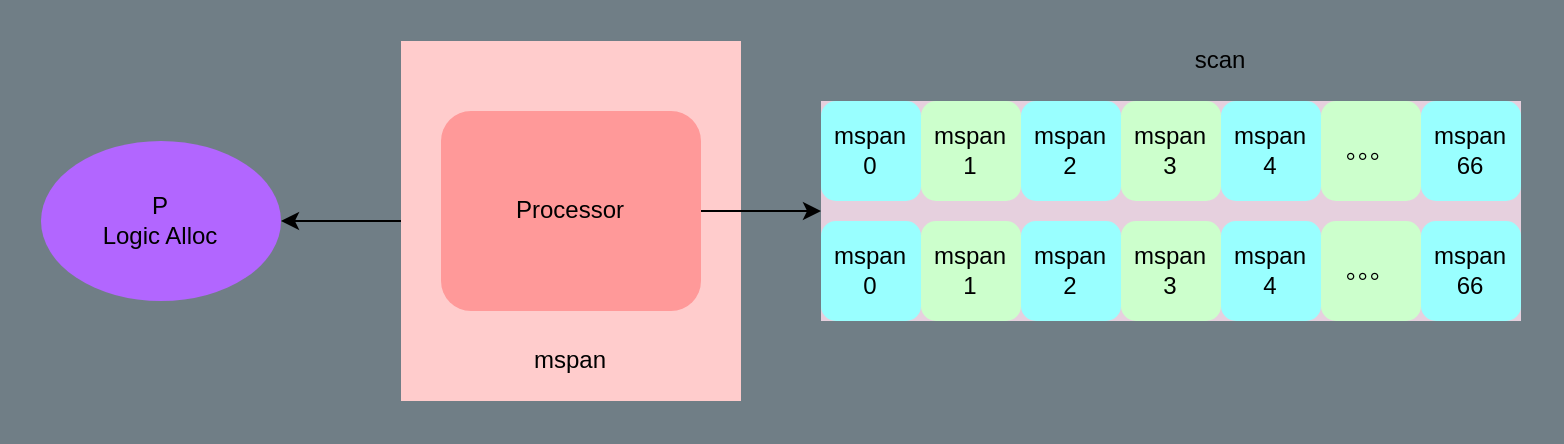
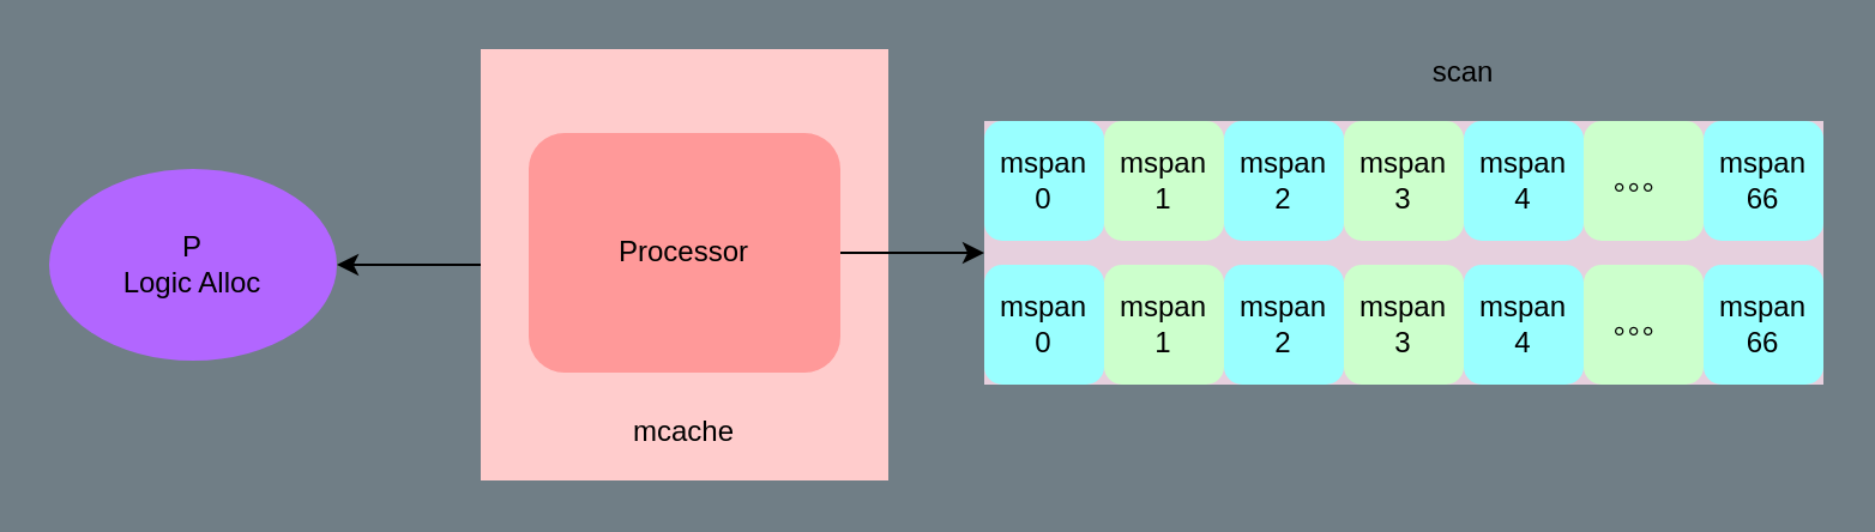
  <mxCell id="0" />
  <mxCell id="1" parent="0" />
  <mxCell id="2" value="P&lt;br&gt;Logic Alloc" style="ellipse;whiteSpace=wrap;html=1;rounded=0;shadow=0;fillColor=#B266FF;strokeColor=none;" vertex="1" parent="1"><mxGeometry x="20" y="70" width="120" height="80" as="geometry" /></mxCell>
  <mxCell id="3" style="edgeStyle=none;rounded=0;orthogonalLoop=1;jettySize=auto;html=1;entryX=1;entryY=0.5;entryDx=0;entryDy=0;shadow=0;startArrow=none;startFill=0;endArrow=classic;endFill=1;" edge="1" parent="1" source="4" target="2"><mxGeometry relative="1" as="geometry" /></mxCell>
  <mxCell id="4" value="" style="rounded=0;whiteSpace=wrap;html=1;shadow=0;fillColor=#FFCCCC;strokeColor=none;" vertex="1" parent="1"><mxGeometry x="200" y="20" width="170" height="180" as="geometry" /></mxCell>
  <mxCell id="5" style="edgeStyle=none;rounded=0;orthogonalLoop=1;jettySize=auto;html=1;exitX=1;exitY=0.5;exitDx=0;exitDy=0;shadow=0;startArrow=none;startFill=0;endArrow=classic;endFill=1;entryX=0;entryY=0.5;entryDx=0;entryDy=0;" edge="1" parent="1" source="6" target="8"><mxGeometry relative="1" as="geometry"><mxPoint x="400" y="105" as="targetPoint" /></mxGeometry></mxCell>
  <mxCell id="6" value="Processor" style="rounded=1;whiteSpace=wrap;html=1;shadow=0;fillColor=#FF9999;strokeColor=none;" vertex="1" parent="1"><mxGeometry x="220" y="55" width="130" height="100" as="geometry" /></mxCell>
- <mxCell id="7" value="mspan" style="text;html=1;strokeColor=none;fillColor=none;align=center;verticalAlign=middle;whiteSpace=wrap;rounded=0;shadow=0;" vertex="1" parent="1"><mxGeometry x="265" y="170" width="40" height="20" as="geometry" /></mxCell>
+ <mxCell id="7" value="mcache" style="text;html=1;strokeColor=none;fillColor=none;align=center;verticalAlign=middle;whiteSpace=wrap;rounded=0;shadow=0;" vertex="1" parent="1"><mxGeometry x="265" y="170" width="40" height="20" as="geometry" /></mxCell>
  <mxCell id="8" value="" style="rounded=0;whiteSpace=wrap;html=1;shadow=0;fillColor=#E6D0DE;strokeColor=none;" vertex="1" parent="1"><mxGeometry x="410" y="50" width="350" height="110" as="geometry" /></mxCell>
  <mxCell id="9" value="mspan&lt;br&gt;0" style="rounded=1;whiteSpace=wrap;html=1;shadow=0;strokeColor=none;fillColor=#99FFFF;" vertex="1" parent="1"><mxGeometry x="410" y="50" width="50" height="50" as="geometry" /></mxCell>
  <mxCell id="10" value="mspan&lt;br&gt;1" style="rounded=1;whiteSpace=wrap;html=1;shadow=0;strokeColor=none;fillColor=#CCFFCC;" vertex="1" parent="1"><mxGeometry x="460" y="50" width="50" height="50" as="geometry" /></mxCell>
  <mxCell id="11" value="mspan&lt;br&gt;2" style="rounded=1;whiteSpace=wrap;html=1;shadow=0;strokeColor=none;fillColor=#99FFFF;" vertex="1" parent="1"><mxGeometry x="510" y="50" width="50" height="50" as="geometry" /></mxCell>
  <mxCell id="12" value="mspan&lt;br&gt;3" style="rounded=1;whiteSpace=wrap;html=1;shadow=0;strokeColor=none;fillColor=#CCFFCC;" vertex="1" parent="1"><mxGeometry x="560" y="50" width="50" height="50" as="geometry" /></mxCell>
  <mxCell id="13" value="mspan&lt;br&gt;4" style="rounded=1;whiteSpace=wrap;html=1;shadow=0;strokeColor=none;fillColor=#99FFFF;" vertex="1" parent="1"><mxGeometry x="610" y="50" width="50" height="50" as="geometry" /></mxCell>
  <mxCell id="14" value="。。。" style="rounded=1;whiteSpace=wrap;html=1;shadow=0;strokeColor=none;fillColor=#CCFFCC;" vertex="1" parent="1"><mxGeometry x="660" y="50" width="50" height="50" as="geometry" /></mxCell>
  <mxCell id="15" value="mspan&lt;br&gt;66" style="rounded=1;whiteSpace=wrap;html=1;shadow=0;strokeColor=none;fillColor=#99FFFF;" vertex="1" parent="1"><mxGeometry x="710" y="50" width="50" height="50" as="geometry" /></mxCell>
  <mxCell id="16" value="mspan&lt;br&gt;0" style="rounded=1;whiteSpace=wrap;html=1;shadow=0;strokeColor=none;fillColor=#99FFFF;" vertex="1" parent="1"><mxGeometry x="410" y="110" width="50" height="50" as="geometry" /></mxCell>
  <mxCell id="17" value="mspan&lt;br&gt;1" style="rounded=1;whiteSpace=wrap;html=1;shadow=0;strokeColor=none;fillColor=#CCFFCC;" vertex="1" parent="1"><mxGeometry x="460" y="110" width="50" height="50" as="geometry" /></mxCell>
  <mxCell id="18" value="mspan&lt;br&gt;2" style="rounded=1;whiteSpace=wrap;html=1;shadow=0;strokeColor=none;fillColor=#99FFFF;" vertex="1" parent="1"><mxGeometry x="510" y="110" width="50" height="50" as="geometry" /></mxCell>
  <mxCell id="19" value="mspan&lt;br&gt;3" style="rounded=1;whiteSpace=wrap;html=1;shadow=0;strokeColor=none;fillColor=#CCFFCC;" vertex="1" parent="1"><mxGeometry x="560" y="110" width="50" height="50" as="geometry" /></mxCell>
  <mxCell id="20" value="mspan&lt;br&gt;4" style="rounded=1;whiteSpace=wrap;html=1;shadow=0;strokeColor=none;fillColor=#99FFFF;" vertex="1" parent="1"><mxGeometry x="610" y="110" width="50" height="50" as="geometry" /></mxCell>
  <mxCell id="21" value="。。。" style="rounded=1;whiteSpace=wrap;html=1;shadow=0;strokeColor=none;fillColor=#CCFFCC;" vertex="1" parent="1"><mxGeometry x="660" y="110" width="50" height="50" as="geometry" /></mxCell>
  <mxCell id="22" value="mspan&lt;br&gt;66" style="rounded=1;whiteSpace=wrap;html=1;shadow=0;strokeColor=none;fillColor=#99FFFF;" vertex="1" parent="1"><mxGeometry x="710" y="110" width="50" height="50" as="geometry" /></mxCell>
  <mxCell id="23" value="scan" style="text;html=1;strokeColor=none;fillColor=none;align=center;verticalAlign=middle;whiteSpace=wrap;rounded=0;shadow=0;" vertex="1" parent="1"><mxGeometry x="590" y="20" width="40" height="20" as="geometry" /></mxCell>
